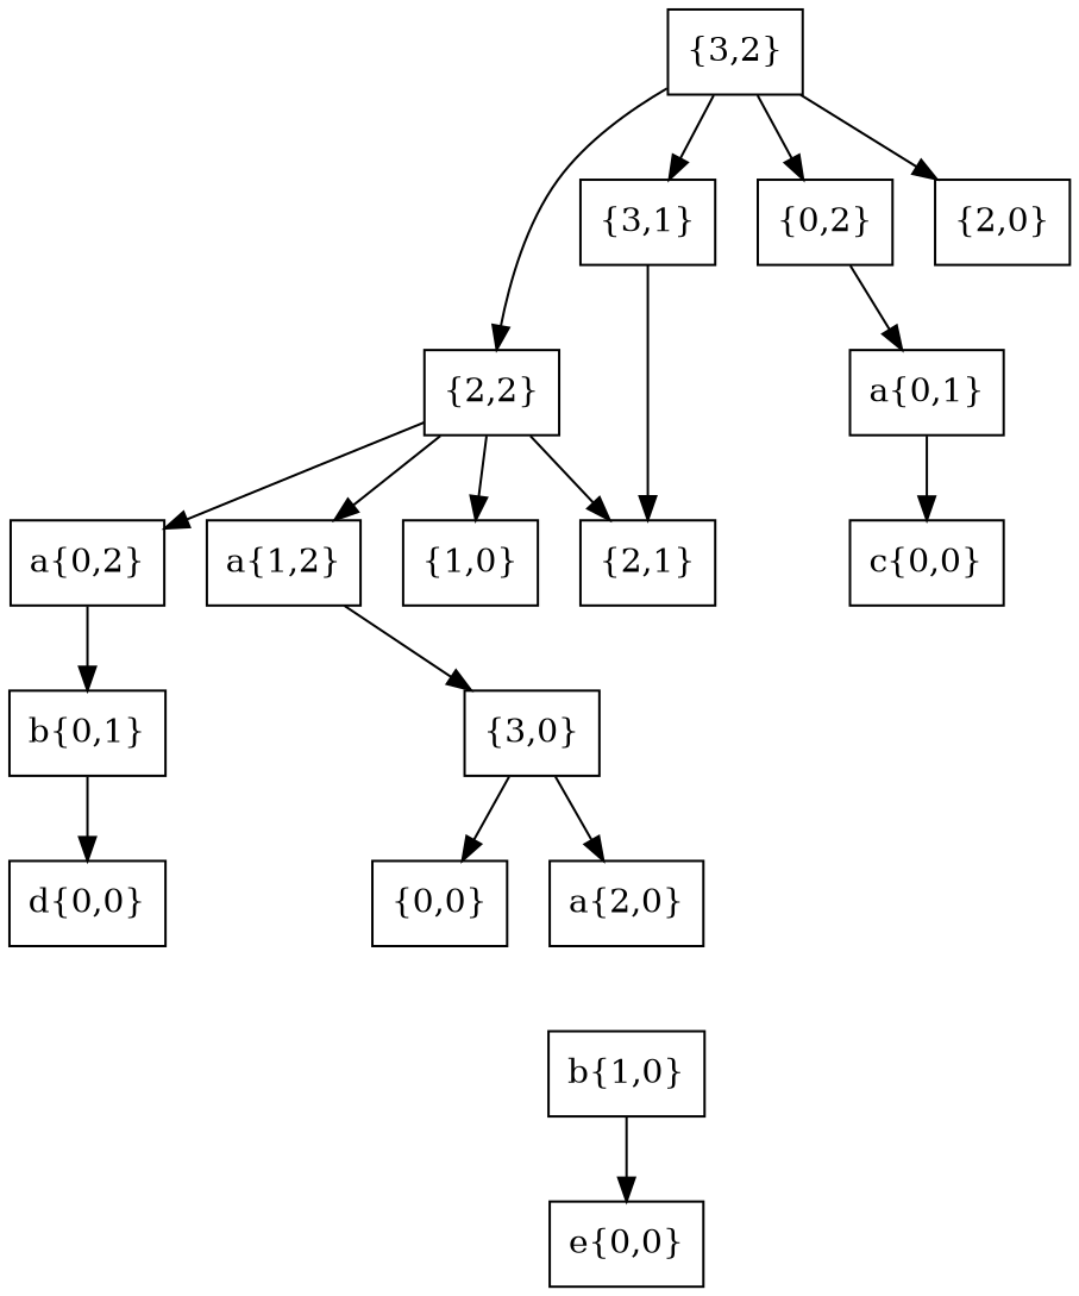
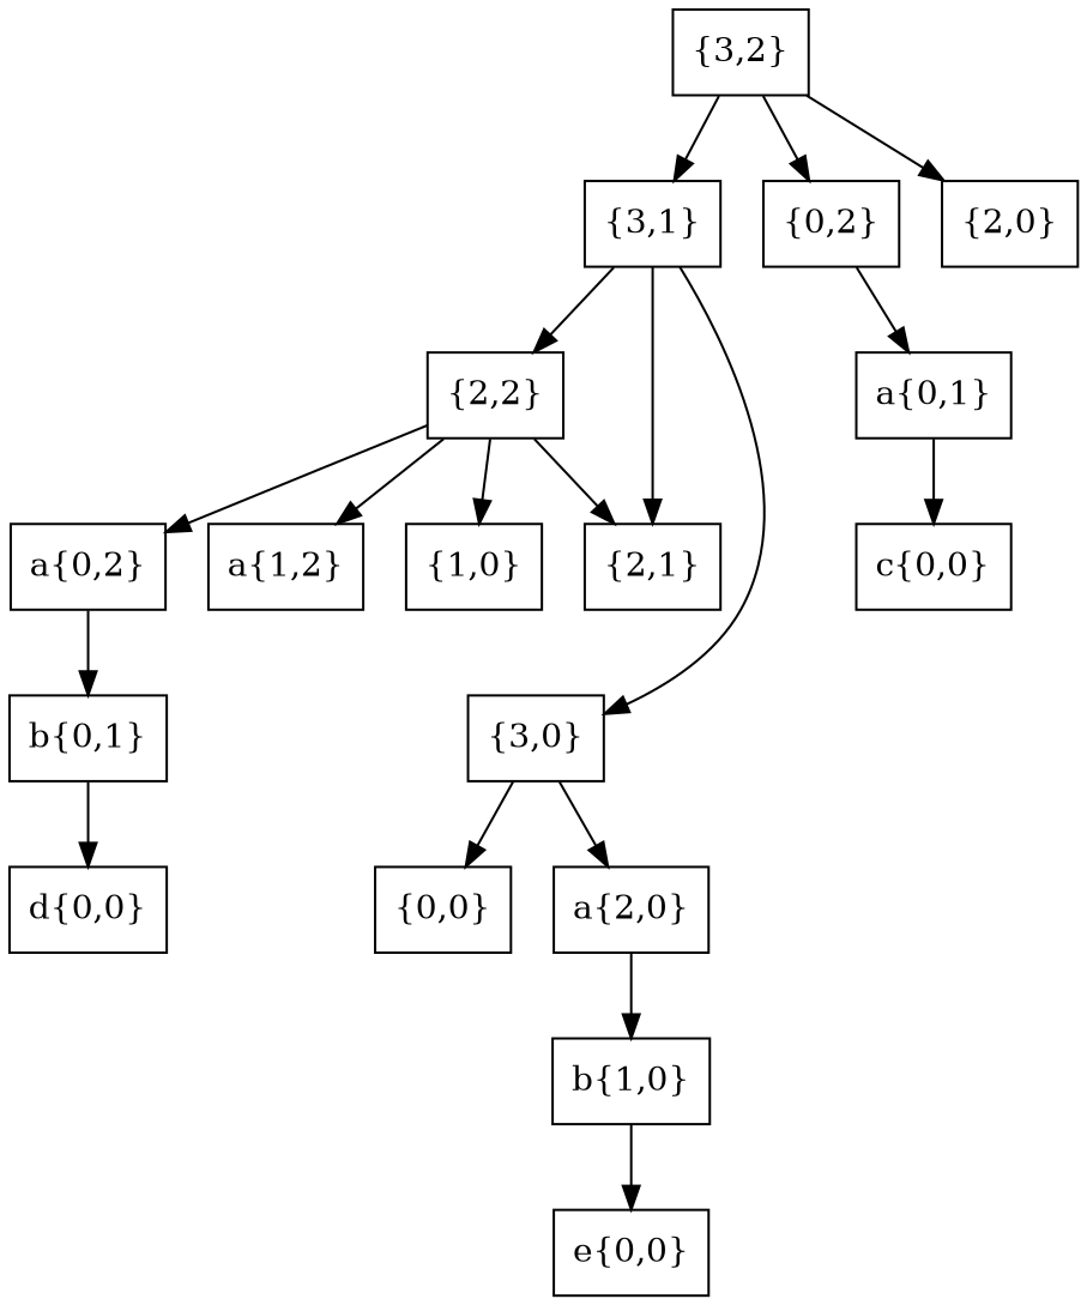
  digraph {
    node [shape=box]
    "{3,2}"
    "{3,1}"
    "{2,2}"
    "{0,2}"
    "{2,0}"
    "{3,0}"
    "{2,1}"
    "a{1,2}"
    "a{0,2}"
    "{1,0}"
    "a{0,1}"
    "a{2,0}"
    "{0,0}"
    "b{0,1}"
    "c{0,0}"
    "b{1,0}"
    "d{0,0}"
    "e{0,0}"
    "{3,2}" -> "{3,1}"
-   "{3,2}" -> "{2,2}"
+   "{3,1}" -> "{2,2}"
    "{3,2}" -> "{0,2}"
    "{3,2}" -> "{2,0}"
-   "a{1,2}" -> "{3,0}"
+   "{3,1}" -> "{3,0}"
    "{3,1}" -> "{2,1}"
    "{2,2}" -> "{2,1}"
    "{2,2}" -> "a{1,2}"
    "{2,2}" -> "a{0,2}"
    "{2,2}" -> "{1,0}"
    "{0,2}" -> "a{0,1}"
    "{3,0}" -> "a{2,0}"
    "{3,0}" -> "{0,0}"
    "a{0,2}" -> "b{0,1}"
    "a{0,1}" -> "c{0,0}"
+   "a{2,0}" -> "b{1,0}"
    "b{0,1}" -> "d{0,0}"
    "b{1,0}" -> "e{0,0}"
  }
